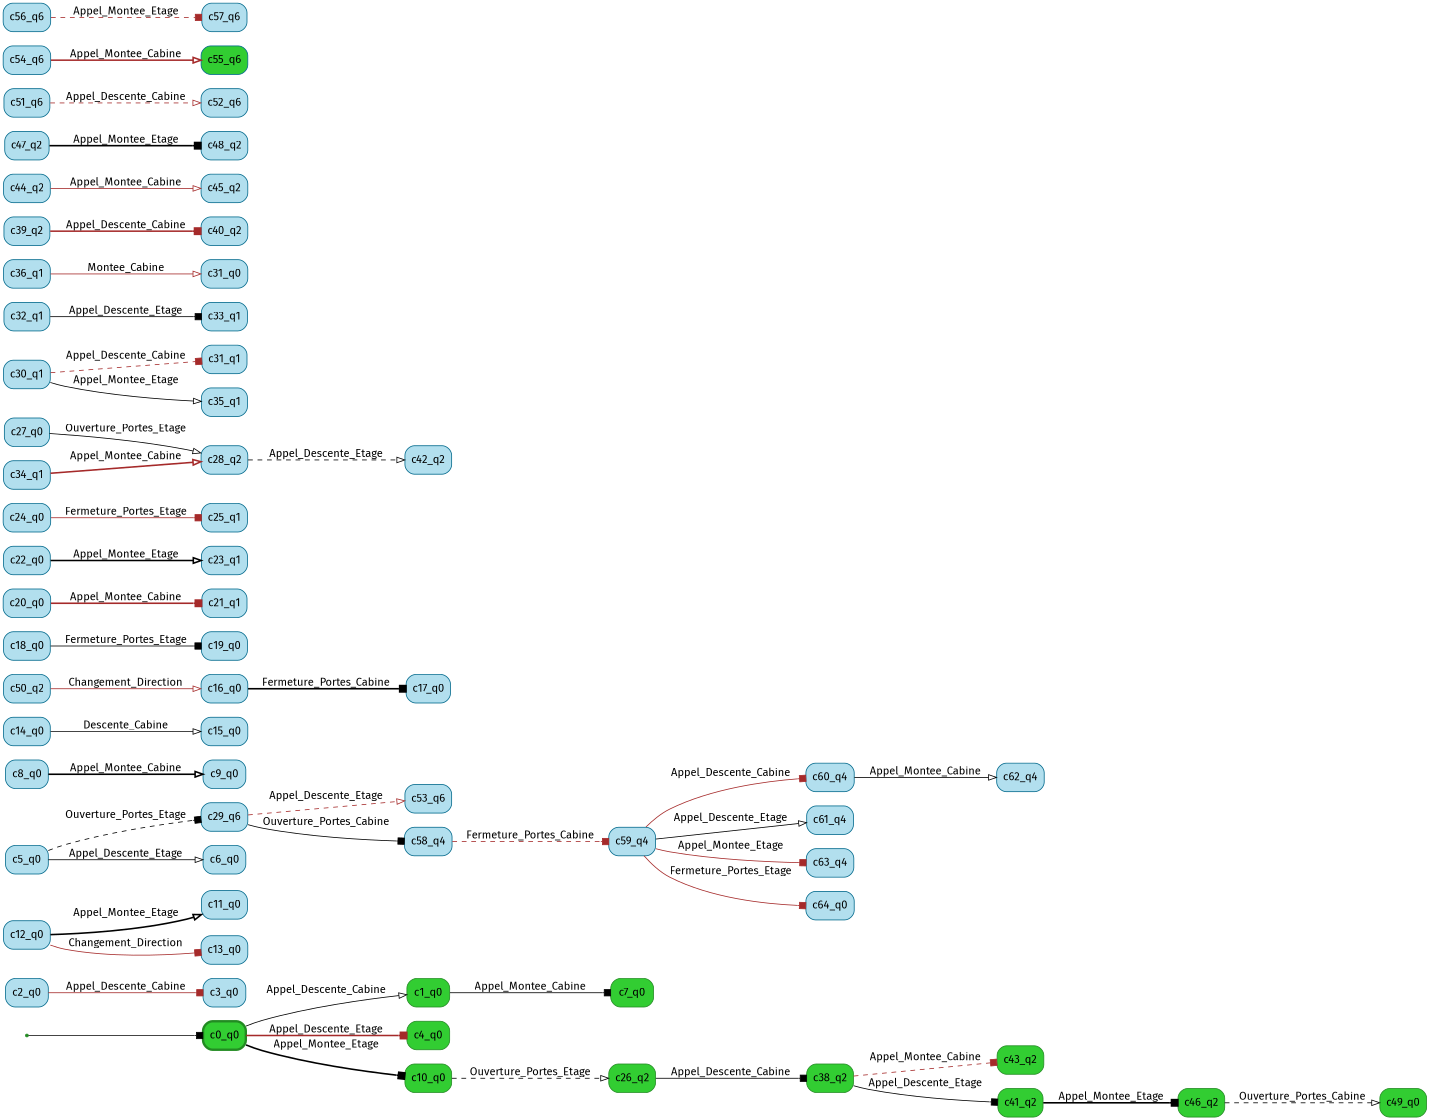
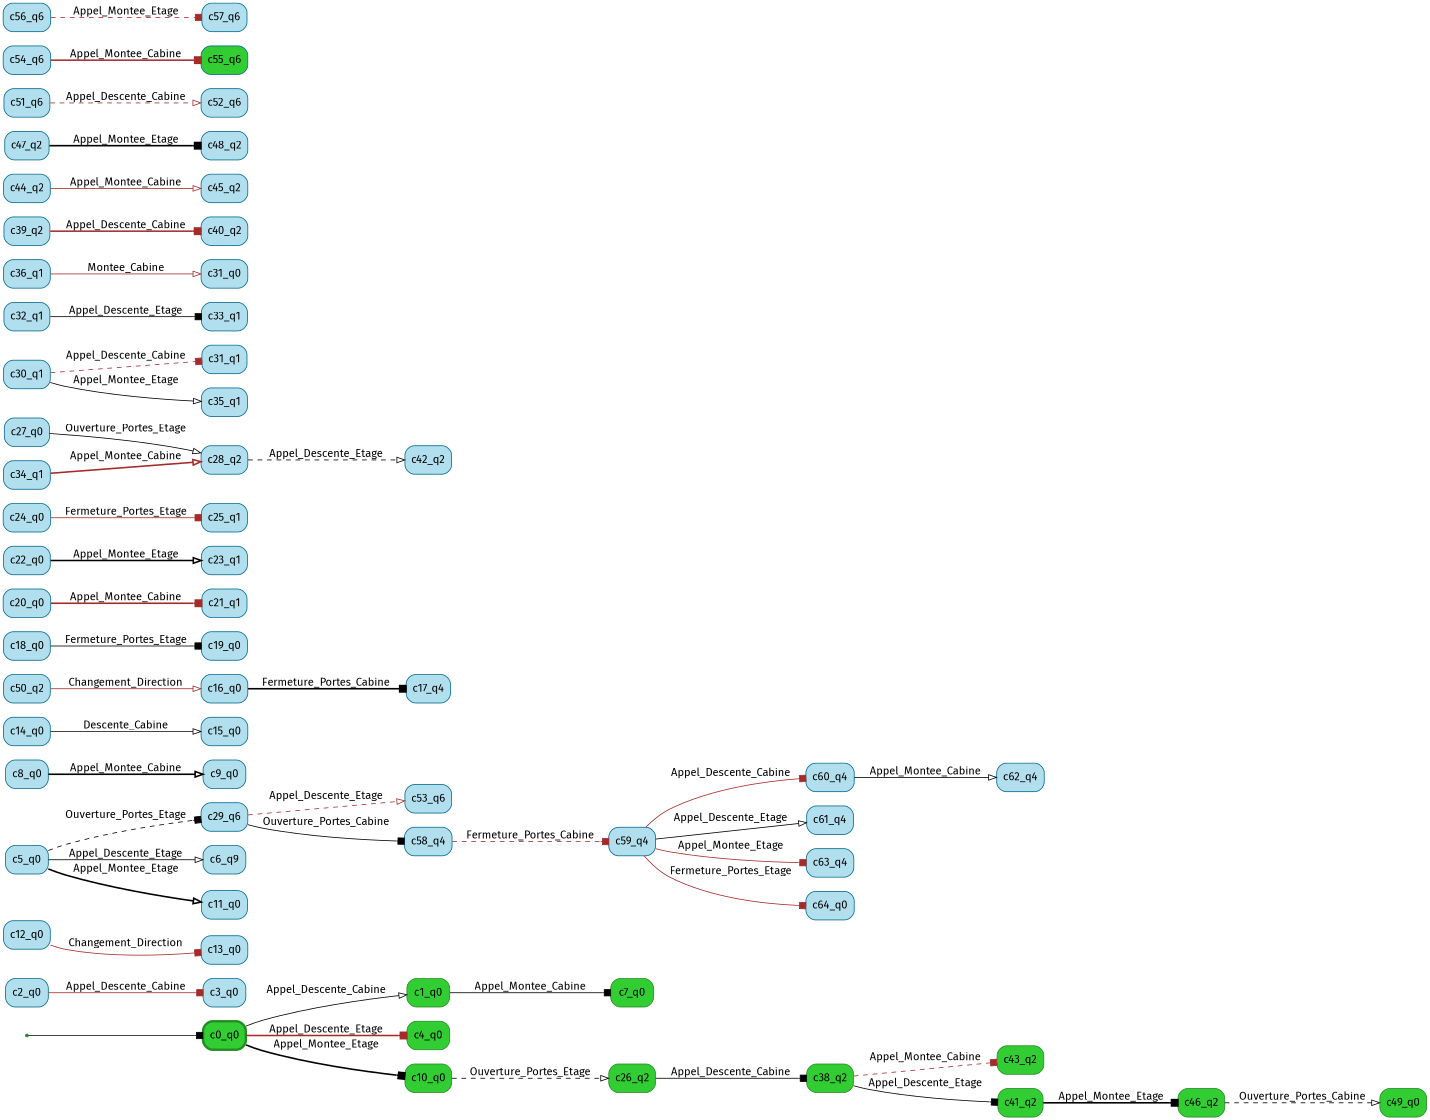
  digraph {
    fontname="Fira Sans"
    rankdir=LR
    node [color=deepskyblue4 fontname="Fira Sans" shape=box fillcolor=lightblue2 style="rounded, filled"]
    edge [arrowhead=box color=black fontname="Fira Sans" style=solid]
    __invisible__ [color=forestgreen shape=point fillcolor="" style=""]
    n2 [color=forestgreen fillcolor=limegreen label=c0_q0 penwidth=3]
    n3 [color=forestgreen fillcolor=limegreen label=c1_q0]
    n4 [color=forestgreen fillcolor=limegreen label=c4_q0]
    n5 [color=forestgreen fillcolor=limegreen label=c10_q0]
    n6 [color=forestgreen fillcolor=limegreen label=c7_q0]
    n7 [color=forestgreen fillcolor=limegreen label=c26_q2]
    n8 [color=forestgreen fillcolor=limegreen label=c38_q2]
    n9 [color=forestgreen fillcolor=limegreen label=c43_q2]
    n10 [color=forestgreen fillcolor=limegreen label=c41_q2]
    n11 [color=forestgreen fillcolor=limegreen label=c46_q2]
    n12 [color=forestgreen fillcolor=limegreen label=c49_q0]
    n13 [label=c2_q0]
    n14 [label=c3_q0]
    n15 [label=c5_q0]
-   n16 [label=c6_q0]
+   n16 [label=c6_q9]
    n17 [label=c11_q0]
    n18 [label=c29_q6]
    n19 [label=c53_q6]
    n20 [label=c58_q4]
    n21 [label=c8_q0]
    n22 [label=c9_q0]
    n23 [label=c12_q0]
    n24 [label=c13_q0]
    n25 [label=c14_q0]
    n26 [label=c15_q0]
    n27 [label=c16_q0]
-   n28 [label=c17_q0]
+   n28 [label=c17_q4]
    n29 [label=c18_q0]
    n30 [label=c19_q0]
    n31 [label=c20_q0]
    n32 [label=c21_q1]
    n33 [label=c22_q0]
    n34 [label=c23_q1]
    n35 [label=c24_q0]
    n36 [label=c25_q1]
    n37 [label=c27_q0]
    n38 [label=c28_q2]
    n39 [label=c42_q2]
    n40 [label=c59_q4]
    n41 [label=c30_q1]
    n42 [label=c31_q1]
    n43 [label=c35_q1]
    n44 [label=c32_q1]
    n45 [label=c33_q1]
    n46 [label=c34_q1]
    n47 [label=c36_q1]
    n48 [label=c31_q0]
    n49 [label=c39_q2]
    n50 [label=c40_q2]
    n51 [label=c44_q2]
    n52 [label=c45_q2]
    n53 [label=c47_q2]
    n54 [label=c48_q2]
    n55 [label=c50_q2]
    n56 [label=c51_q6]
    n57 [label=c52_q6]
    n58 [label=c54_q6]
    n59 [fillcolor=limegreen label=c55_q6]
    n60 [label=c56_q6]
    n61 [label=c57_q6]
    n62 [label=c60_q4]
    n63 [label=c61_q4]
    n64 [label=c63_q4]
    n65 [label=c64_q0]
    n66 [label=c62_q4]
    __invisible__ -> n2
    n2 -> n3 [arrowhead=onormal label=Appel_Descente_Cabine]
    n2 -> n4 [color=brown label=Appel_Descente_Etage style=bold]
    n2 -> n5 [label=Appel_Montee_Etage style=bold]
    n3 -> n6 [label=Appel_Montee_Cabine]
    n5 -> n7 [arrowhead=onormal label=Ouverture_Portes_Etage style=dashed]
    n7 -> n8 [label=Appel_Descente_Cabine]
    n8 -> n9 [color=brown label=Appel_Montee_Cabine style=dashed]
    n8 -> n10 [label=Appel_Descente_Etage]
    n10 -> n11 [label=Appel_Montee_Etage style=bold]
    n11 -> n12 [arrowhead=onormal label=Ouverture_Portes_Cabine style=dashed]
    n13 -> n14 [color=brown label=Appel_Descente_Cabine]
    n15 -> n16 [arrowhead=onormal label=Appel_Descente_Etage]
-   n23 -> n17 [arrowhead=onormal label=Appel_Montee_Etage style=bold]
+   n15 -> n17 [arrowhead=onormal label=Appel_Montee_Etage style=bold]
    n15 -> n18 [label=Ouverture_Portes_Etage style=dashed]
    n18 -> n19 [arrowhead=onormal color=brown label=Appel_Descente_Etage style=dashed]
    n18 -> n20 [label=Ouverture_Portes_Cabine]
    n20 -> n40 [color=brown label=Fermeture_Portes_Cabine style=dashed]
    n21 -> n22 [arrowhead=onormal label=Appel_Montee_Cabine style=bold]
    n23 -> n24 [color=brown label=Changement_Direction]
    n25 -> n26 [arrowhead=onormal label=Descente_Cabine]
    n27 -> n28 [label=Fermeture_Portes_Cabine style=bold]
    n29 -> n30 [label=Fermeture_Portes_Etage]
    n31 -> n32 [color=brown label=Appel_Montee_Cabine style=bold]
    n33 -> n34 [arrowhead=onormal label=Appel_Montee_Etage style=bold]
    n35 -> n36 [color=brown label=Fermeture_Portes_Etage]
    n37 -> n38 [arrowhead=onormal label=Ouverture_Portes_Etage]
    n38 -> n39 [arrowhead=onormal label=Appel_Descente_Etage style=dashed]
    n40 -> n62 [color=brown label=Appel_Descente_Cabine]
    n40 -> n63 [arrowhead=onormal label=Appel_Descente_Etage]
    n40 -> n64 [color=brown label=Appel_Montee_Etage]
    n40 -> n65 [color=brown label=Fermeture_Portes_Etage]
    n41 -> n42 [color=brown label=Appel_Descente_Cabine style=dashed]
    n41 -> n43 [arrowhead=onormal label=Appel_Montee_Etage]
    n44 -> n45 [label=Appel_Descente_Etage]
    n46 -> n38 [arrowhead=onormal color=brown label=Appel_Montee_Cabine style=bold]
    n47 -> n48 [arrowhead=onormal color=brown label=Montee_Cabine]
    n49 -> n50 [color=brown label=Appel_Descente_Cabine style=bold]
    n51 -> n52 [arrowhead=onormal color=brown label=Appel_Montee_Cabine]
    n53 -> n54 [label=Appel_Montee_Etage style=bold]
    n55 -> n27 [arrowhead=onormal color=brown label=Changement_Direction]
    n56 -> n57 [arrowhead=onormal color=brown label=Appel_Descente_Cabine style=dashed]
-   n58 -> n59 [arrowhead=onormal color=brown label=Appel_Montee_Cabine style=bold]
+   n58 -> n59 [color=brown label=Appel_Montee_Cabine style=bold]
    n60 -> n61 [color=brown label=Appel_Montee_Etage style=dashed]
    n62 -> n66 [arrowhead=onormal label=Appel_Montee_Cabine]
  }
